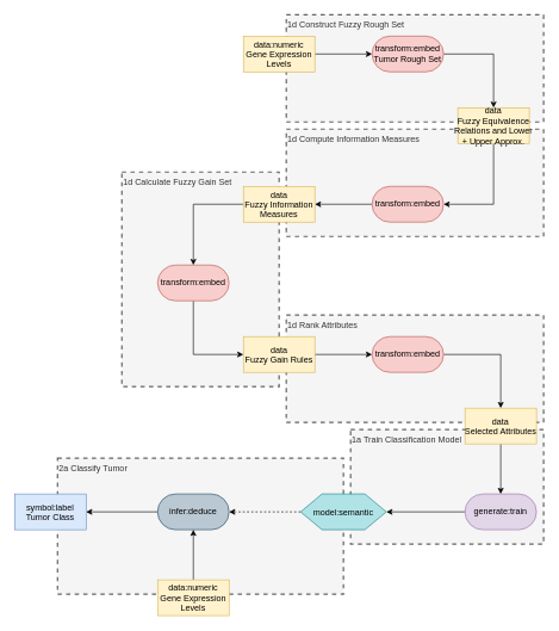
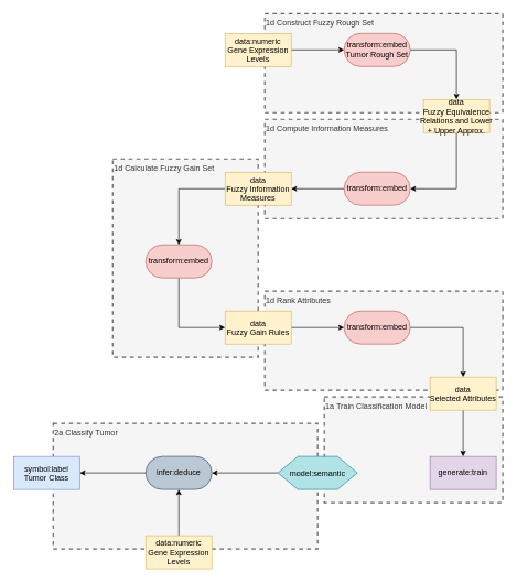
  <mxCell id="0" />
  <mxCell id="1" parent="0" />
  <mxCell id="2" value="2a Classify Tumor" style="text;html=1;align=left;verticalAlign=top;whiteSpace=wrap;rounded=0;dashed=1;fillColor=#f5f5f5;fontColor=#333333;strokeColor=#666666;strokeWidth=2;" name="text" vertex="1" parent="1"><mxGeometry x="80" y="640" width="400" height="190" as="geometry" /></mxCell>
  <mxCell id="3" value="1a Train Classification Model" style="text;html=1;align=left;verticalAlign=top;whiteSpace=wrap;rounded=0;dashed=1;fillColor=#f5f5f5;fontColor=#333333;strokeColor=#666666;strokeWidth=2;" name="text" vertex="1" parent="1"><mxGeometry x="490" y="600" width="270" height="160" as="geometry" /></mxCell>
  <mxCell id="4" value="1d Rank Attributes" style="text;html=1;align=left;verticalAlign=top;whiteSpace=wrap;rounded=0;dashed=1;fillColor=#f5f5f5;fontColor=#333333;strokeColor=#666666;strokeWidth=2;" name="text" vertex="1" parent="1"><mxGeometry x="400" y="440" width="360" height="150" as="geometry" /></mxCell>
  <mxCell id="5" value="1d Calculate Fuzzy Gain Set" style="text;html=1;align=left;verticalAlign=top;whiteSpace=wrap;rounded=0;dashed=1;fillColor=#f5f5f5;fontColor=#333333;strokeColor=#666666;strokeWidth=2;" name="text" vertex="1" parent="1"><mxGeometry x="170" y="240" width="220" height="300" as="geometry" /></mxCell>
  <mxCell id="6" value="1d Compute Information Measures" style="text;html=1;align=left;verticalAlign=top;whiteSpace=wrap;rounded=0;dashed=1;fillColor=#f5f5f5;fontColor=#333333;strokeColor=#666666;strokeWidth=2;" name="text" vertex="1" parent="1"><mxGeometry x="400" y="180" width="360" height="150" as="geometry" /></mxCell>
  <mxCell id="7" value="1d Construct Fuzzy Rough Set" style="text;html=1;align=left;verticalAlign=top;whiteSpace=wrap;rounded=0;dashed=1;fillColor=#f5f5f5;fontColor=#333333;strokeColor=#666666;strokeWidth=2;" name="text" vertex="1" parent="1"><mxGeometry x="400" y="20" width="360" height="150" as="geometry" /></mxCell>
  <mxCell id="8" style="edgeStyle=orthogonalEdgeStyle;rounded=0;orthogonalLoop=1;jettySize=auto;html=1;entryX=0;entryY=0.5;entryDx=0;entryDy=0;" edge="1" parent="1" source="9" target="11"><mxGeometry relative="1" as="geometry" /></mxCell>
  <mxCell id="9" value="data:numeric&#10;Gene Expression&#10;Levels" style="rectangle;fillColor=#fff2cc;strokeColor=#d6b656;" name="data" vertex="1" parent="1"><mxGeometry x="340" y="50" width="100" height="50" as="geometry" /></mxCell>
  <mxCell id="10" style="edgeStyle=orthogonalEdgeStyle;rounded=0;orthogonalLoop=1;jettySize=auto;html=1;entryX=0.5;entryY=0;entryDx=0;entryDy=0;" edge="1" parent="1" source="11" target="13"><mxGeometry relative="1" as="geometry" /></mxCell>
  <mxCell id="11" value="&lt;div&gt;transform:embed&lt;/div&gt;&lt;div&gt;Tumor Rough Set&lt;/div&gt;" style="rounded=1;whiteSpace=wrap;html=1;arcSize=50;fillColor=#f8cecc;strokeColor=#b85450;" name="transform" vertex="1" parent="1"><mxGeometry x="520" y="50" width="100" height="50" as="geometry" /></mxCell>
  <mxCell id="12" style="edgeStyle=orthogonalEdgeStyle;rounded=0;orthogonalLoop=1;jettySize=auto;html=1;exitX=0.5;exitY=1;exitDx=0;exitDy=0;entryX=1;entryY=0.5;entryDx=0;entryDy=0;" edge="1" parent="1" source="13" target="15"><mxGeometry relative="1" as="geometry" /></mxCell>
  <mxCell id="13" value="data&#10;Fuzzy Equivalence&#10;Relations and Lower&#10;+ Upper Approx." style="rectangle;fillColor=#fff2cc;strokeColor=#d6b656;" name="data" vertex="1" parent="1"><mxGeometry x="640" y="150" width="100" height="50" as="geometry" /></mxCell>
  <mxCell id="14" style="edgeStyle=orthogonalEdgeStyle;rounded=0;orthogonalLoop=1;jettySize=auto;html=1;exitX=0;exitY=0.5;exitDx=0;exitDy=0;entryX=1;entryY=0.5;entryDx=0;entryDy=0;" edge="1" parent="1" source="15" target="17"><mxGeometry relative="1" as="geometry" /></mxCell>
  <mxCell id="15" value="transform:embed" style="rounded=1;whiteSpace=wrap;html=1;arcSize=50;fillColor=#f8cecc;strokeColor=#b85450;" name="transform" vertex="1" parent="1"><mxGeometry x="520" y="260" width="100" height="50" as="geometry" /></mxCell>
  <mxCell id="16" style="edgeStyle=orthogonalEdgeStyle;rounded=0;orthogonalLoop=1;jettySize=auto;html=1;entryX=0.5;entryY=0;entryDx=0;entryDy=0;" edge="1" parent="1" source="17" target="19"><mxGeometry relative="1" as="geometry" /></mxCell>
  <mxCell id="17" value="data&#10;Fuzzy Information&#10;Measures" style="rectangle;fillColor=#fff2cc;strokeColor=#d6b656;" name="data" vertex="1" parent="1"><mxGeometry x="340" y="260" width="100" height="50" as="geometry" /></mxCell>
  <mxCell id="18" style="edgeStyle=orthogonalEdgeStyle;rounded=0;orthogonalLoop=1;jettySize=auto;html=1;exitX=0.5;exitY=1;exitDx=0;exitDy=0;entryX=0;entryY=0.5;entryDx=0;entryDy=0;" edge="1" parent="1" source="19" target="21"><mxGeometry relative="1" as="geometry" /></mxCell>
  <mxCell id="19" value="transform:embed" style="rounded=1;whiteSpace=wrap;html=1;arcSize=50;fillColor=#f8cecc;strokeColor=#b85450;" name="transform" vertex="1" parent="1"><mxGeometry x="220" y="370" width="100" height="50" as="geometry" /></mxCell>
  <mxCell id="20" style="edgeStyle=orthogonalEdgeStyle;rounded=0;orthogonalLoop=1;jettySize=auto;html=1;exitX=1;exitY=0.5;exitDx=0;exitDy=0;entryX=0;entryY=0.5;entryDx=0;entryDy=0;" edge="1" parent="1" source="21" target="23"><mxGeometry relative="1" as="geometry" /></mxCell>
  <mxCell id="21" value="data&#10;Fuzzy Gain Rules" style="rectangle;fillColor=#fff2cc;strokeColor=#d6b656;" name="data" vertex="1" parent="1"><mxGeometry x="340" y="470" width="100" height="50" as="geometry" /></mxCell>
  <mxCell id="22" style="edgeStyle=orthogonalEdgeStyle;rounded=0;orthogonalLoop=1;jettySize=auto;html=1;entryX=0.5;entryY=0;entryDx=0;entryDy=0;" edge="1" parent="1" source="23" target="25"><mxGeometry relative="1" as="geometry" /></mxCell>
  <mxCell id="23" value="transform:embed" style="rounded=1;whiteSpace=wrap;html=1;arcSize=50;fillColor=#f8cecc;strokeColor=#b85450;" name="transform" vertex="1" parent="1"><mxGeometry x="520" y="470" width="100" height="50" as="geometry" /></mxCell>
  <mxCell id="24" style="edgeStyle=orthogonalEdgeStyle;rounded=0;orthogonalLoop=1;jettySize=auto;html=1;exitX=0.5;exitY=1;exitDx=0;exitDy=0;entryX=0.5;entryY=0;entryDx=0;entryDy=0;" edge="1" parent="1" source="25" target="27"><mxGeometry relative="1" as="geometry" /></mxCell>
  <mxCell id="25" value="data&#10;Selected Attributes" style="rectangle;fillColor=#fff2cc;strokeColor=#d6b656;" name="data" vertex="1" parent="1"><mxGeometry x="650" y="570" width="100" height="50" as="geometry" /></mxCell>
- <mxCell id="26" style="edgeStyle=orthogonalEdgeStyle;rounded=0;orthogonalLoop=1;jettySize=auto;html=1;exitX=0;exitY=0.5;exitDx=0;exitDy=0;entryX=1;entryY=0.5;entryDx=0;entryDy=0;" edge="1" parent="1" source="27" target="29"><mxGeometry relative="1" as="geometry" /></mxCell>
- <mxCell id="27" value="generate:train" style="rounded=1;whiteSpace=wrap;html=1;arcSize=50;fillColor=#e1d5e7;strokeColor=#9673a6;" name="generate:train" vertex="1" parent="1"><mxGeometry x="650" y="690" width="100" height="50" as="geometry" /></mxCell>
- <mxCell id="28" style="edgeStyle=orthogonalEdgeStyle;rounded=0;orthogonalLoop=1;jettySize=auto;html=1;exitX=0;exitY=0.5;exitDx=0;exitDy=0;entryX=1;entryY=0.5;entryDx=0;entryDy=0;dashed=1;" edge="1" parent="1" source="29" target="31"><mxGeometry relative="1" as="geometry" /></mxCell>
+ <mxCell id="27" value="generate:train" style="whiteSpace=wrap;html=1;arcSize=50;fillColor=#e1d5e7;strokeColor=#9673a6;rounded=0;" name="generate:train" vertex="1" parent="1"><mxGeometry x="650" y="690" width="100" height="50" as="geometry" /></mxCell>
+ <mxCell id="28" style="edgeStyle=orthogonalEdgeStyle;rounded=0;orthogonalLoop=1;jettySize=auto;html=1;exitX=0;exitY=0.5;exitDx=0;exitDy=0;entryX=1;entryY=0.5;entryDx=0;entryDy=0;" edge="1" parent="1" source="29" target="31"><mxGeometry relative="1" as="geometry" /></mxCell>
  <mxCell id="29" value="model:semantic" style="shape=hexagon;perimeter=hexagonPerimeter2;fillColor=#b0e3e6;strokeColor=#0e8088;" name="model" vertex="1" parent="1"><mxGeometry x="420" y="690" width="120" height="50" as="geometry" /></mxCell>
  <mxCell id="30" style="edgeStyle=orthogonalEdgeStyle;rounded=0;orthogonalLoop=1;jettySize=auto;html=1;entryX=1;entryY=0.5;entryDx=0;entryDy=0;" edge="1" parent="1" source="31" target="32"><mxGeometry relative="1" as="geometry" /></mxCell>
  <mxCell id="31" value="infer:deduce" style="rounded=1;whiteSpace=wrap;html=1;arcSize=50;fillColor=#bac8d3;strokeColor=#23445d;" name="infer:deduce" vertex="1" parent="1"><mxGeometry x="220" y="690" width="100" height="50" as="geometry" /></mxCell>
  <mxCell id="32" value="symbol:label&#10;Tumor Class" style="rectangle;fillColor=#dae8fc;strokeColor=#6c8ebf;" name="symbol" vertex="1" parent="1"><mxGeometry x="20" y="690" width="100" height="50" as="geometry" /></mxCell>
  <mxCell id="33" style="edgeStyle=orthogonalEdgeStyle;rounded=0;orthogonalLoop=1;jettySize=auto;html=1;entryX=0.5;entryY=1;entryDx=0;entryDy=0;" edge="1" parent="1" source="34" target="31"><mxGeometry relative="1" as="geometry" /></mxCell>
  <mxCell id="34" value="data:numeric&#10;Gene Expression&#10;Levels" style="rectangle;fillColor=#fff2cc;strokeColor=#d6b656;" name="data" vertex="1" parent="1"><mxGeometry x="220" y="810" width="100" height="50" as="geometry" /></mxCell>
